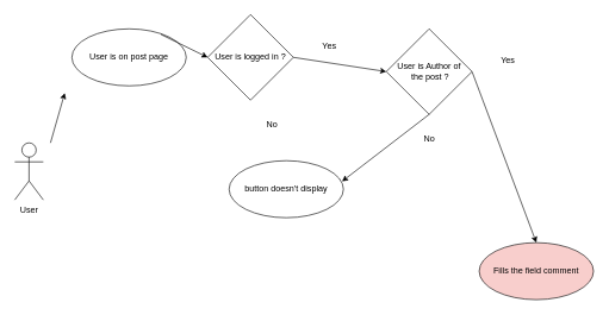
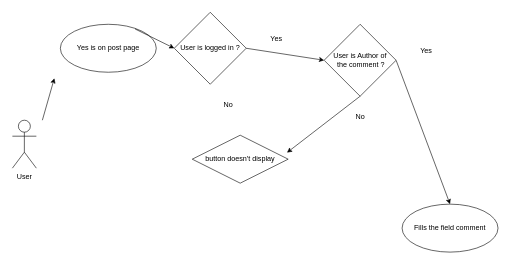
  <mxCell id="0" />
  <mxCell id="1" parent="0" />
  <mxCell id="2" value="&lt;div&gt;User&lt;/div&gt;" style="shape=umlActor;verticalLabelPosition=bottom;verticalAlign=top;html=1;outlineConnect=0;" parent="1" vertex="1"><mxGeometry x="20" y="200" width="40" height="80" as="geometry" /></mxCell>
- <mxCell id="3" value="User is on post page" style="ellipse;whiteSpace=wrap;html=1;" parent="1" vertex="1"><mxGeometry x="100" y="40" width="160" height="80" as="geometry" /></mxCell>
- <mxCell id="4" value="Fills the field comment" style="ellipse;whiteSpace=wrap;html=1;fillColor=#f8cecc;" parent="1" vertex="1"><mxGeometry x="670" y="340" width="160" height="80" as="geometry" /></mxCell>
+ <mxCell id="3" value="Yes is on post page" style="ellipse;whiteSpace=wrap;html=1;" parent="1" vertex="1"><mxGeometry x="100" y="40" width="160" height="80" as="geometry" /></mxCell>
+ <mxCell id="4" value="Fills the field comment" style="ellipse;whiteSpace=wrap;html=1;" parent="1" vertex="1"><mxGeometry x="670" y="340" width="160" height="80" as="geometry" /></mxCell>
  <mxCell id="5" value="" style="endArrow=classic;html=1;rounded=0;entryX=0;entryY=0.5;entryDx=0;entryDy=0;exitX=0.779;exitY=0.098;exitDx=0;exitDy=0;exitPerimeter=0;" parent="1" source="3" target="7" edge="1"><mxGeometry width="50" height="50" relative="1" as="geometry"><mxPoint x="390" y="360" as="sourcePoint" /><mxPoint x="283.431" y="108.284" as="targetPoint" /></mxGeometry></mxCell>
  <mxCell id="6" value="" style="endArrow=classic;html=1;rounded=0;exitX=1;exitY=0.5;exitDx=0;exitDy=0;entryX=0;entryY=0.5;entryDx=0;entryDy=0;" parent="1" source="7" target="13" edge="1"><mxGeometry width="50" height="50" relative="1" as="geometry"><mxPoint x="420" y="90" as="sourcePoint" /><mxPoint x="540" y="120" as="targetPoint" /></mxGeometry></mxCell>
  <mxCell id="7" value="User is logged in ?" style="rhombus;whiteSpace=wrap;html=1;" parent="1" vertex="1"><mxGeometry x="290" y="20" width="120" height="120" as="geometry" /></mxCell>
  <mxCell id="8" value="Yes" style="text;html=1;align=center;verticalAlign=middle;resizable=0;points=[];autosize=1;strokeColor=none;fillColor=none;" parent="1" vertex="1"><mxGeometry x="440" y="50" width="40" height="30" as="geometry" /></mxCell>
- <mxCell id="9" value="button doesn't display" style="ellipse;whiteSpace=wrap;html=1;" parent="1" vertex="1"><mxGeometry x="320" y="225" width="160" height="80" as="geometry" /></mxCell>
+ <mxCell id="9" value="button doesn't display" style="rhombus;whiteSpace=wrap;html=1;" parent="1" vertex="1"><mxGeometry x="320" y="225" width="160" height="80" as="geometry" /></mxCell>
  <mxCell id="10" value="No" style="text;html=1;align=center;verticalAlign=middle;resizable=0;points=[];autosize=1;strokeColor=none;fillColor=none;" parent="1" vertex="1"><mxGeometry x="360" y="160" width="40" height="30" as="geometry" /></mxCell>
  <mxCell id="11" value="" style="endArrow=classic;html=1;rounded=0;" parent="1" edge="1"><mxGeometry width="50" height="50" relative="1" as="geometry"><mxPoint x="70" y="200" as="sourcePoint" /><mxPoint x="90" y="130" as="targetPoint" /></mxGeometry></mxCell>
  <mxCell id="12" value="" style="endArrow=classic;html=1;rounded=0;exitX=1;exitY=0.5;exitDx=0;exitDy=0;" parent="1" source="13" edge="1"><mxGeometry width="50" height="50" relative="1" as="geometry"><mxPoint x="670" y="110" as="sourcePoint" /><mxPoint x="750" y="340" as="targetPoint" /></mxGeometry></mxCell>
- <mxCell id="13" value="&lt;div&gt;User is Author of&lt;/div&gt;&lt;div&gt;&amp;nbsp;the post ?&lt;/div&gt;" style="rhombus;whiteSpace=wrap;html=1;" parent="1" vertex="1"><mxGeometry x="540" y="40" width="120" height="120" as="geometry" /></mxCell>
+ <mxCell id="13" value="&lt;div&gt;User is Author of&lt;/div&gt;&lt;div&gt;&amp;nbsp;the comment ?&lt;/div&gt;" style="rhombus;whiteSpace=wrap;html=1;" parent="1" vertex="1"><mxGeometry x="540" y="40" width="120" height="120" as="geometry" /></mxCell>
  <mxCell id="14" value="Yes" style="text;html=1;align=center;verticalAlign=middle;resizable=0;points=[];autosize=1;strokeColor=none;fillColor=none;" parent="1" vertex="1"><mxGeometry x="690" y="70" width="40" height="30" as="geometry" /></mxCell>
  <mxCell id="15" value="" style="endArrow=classic;html=1;rounded=0;exitX=0.5;exitY=1;exitDx=0;exitDy=0;entryX=0.988;entryY=0.363;entryDx=0;entryDy=0;entryPerimeter=0;" parent="1" source="13" target="9" edge="1"><mxGeometry width="50" height="50" relative="1" as="geometry"><mxPoint x="600" y="180" as="sourcePoint" /><mxPoint x="502.96" y="301" as="targetPoint" /></mxGeometry></mxCell>
  <mxCell id="16" value="No" style="text;html=1;align=center;verticalAlign=middle;resizable=0;points=[];autosize=1;strokeColor=none;fillColor=none;" parent="1" vertex="1"><mxGeometry x="580" y="180" width="40" height="30" as="geometry" /></mxCell>
